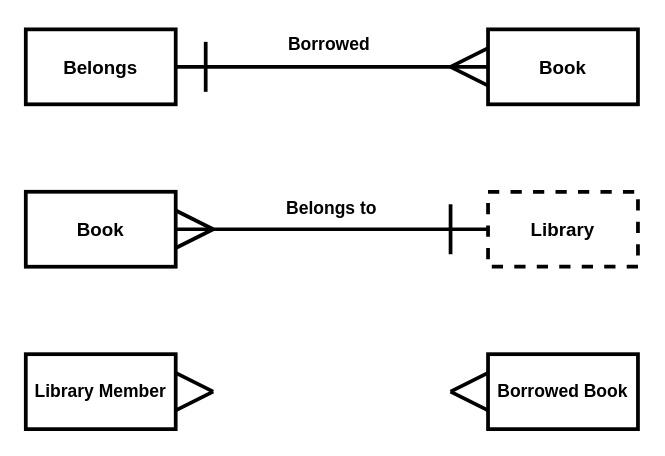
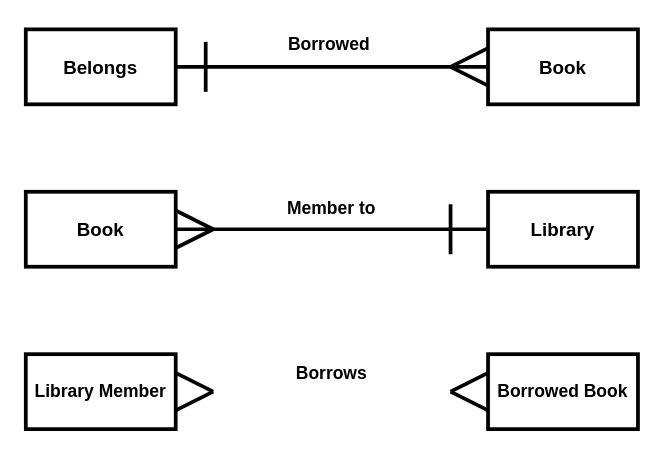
  <mxCell id="0" />
  <mxCell id="1" parent="0" />
  <mxCell id="2" value="&lt;b&gt;&lt;font style=&quot;font-size: 15px;&quot;&gt;Belongs&lt;/font&gt;&lt;/b&gt;" style="rounded=0;whiteSpace=wrap;html=1;strokeWidth=3;" vertex="1" parent="1"><mxGeometry x="20" y="23" width="120" height="60" as="geometry" /></mxCell>
  <mxCell id="3" value="" style="endArrow=none;html=1;rounded=0;strokeWidth=3;exitX=1;exitY=0.5;exitDx=0;exitDy=0;entryX=0;entryY=0.5;entryDx=0;entryDy=0;" edge="1" parent="1" source="2" target="4"><mxGeometry width="50" height="50" relative="1" as="geometry"><mxPoint x="240" y="193" as="sourcePoint" /><mxPoint x="360" y="53" as="targetPoint" /></mxGeometry></mxCell>
  <mxCell id="4" value="&lt;font style=&quot;font-size: 15px;&quot;&gt;&lt;b&gt;Book&lt;/b&gt;&lt;/font&gt;" style="rounded=0;whiteSpace=wrap;html=1;strokeWidth=3;" vertex="1" parent="1"><mxGeometry x="390" y="23" width="120" height="60" as="geometry" /></mxCell>
  <mxCell id="5" value="" style="endArrow=none;html=1;rounded=0;strokeWidth=3;" edge="1" parent="1"><mxGeometry width="50" height="50" relative="1" as="geometry"><mxPoint x="164" y="73" as="sourcePoint" /><mxPoint x="164" y="33" as="targetPoint" /></mxGeometry></mxCell>
  <mxCell id="6" value="" style="endArrow=none;html=1;rounded=0;strokeWidth=3;exitX=0;exitY=0.75;exitDx=0;exitDy=0;" edge="1" parent="1" source="4"><mxGeometry width="50" height="50" relative="1" as="geometry"><mxPoint x="370" y="103" as="sourcePoint" /><mxPoint x="360" y="53" as="targetPoint" /></mxGeometry></mxCell>
  <mxCell id="7" value="" style="endArrow=none;html=1;rounded=0;strokeWidth=3;exitX=0;exitY=0.75;exitDx=0;exitDy=0;" edge="1" parent="1"><mxGeometry width="50" height="50" relative="1" as="geometry"><mxPoint x="390" y="38" as="sourcePoint" /><mxPoint x="360" y="53" as="targetPoint" /></mxGeometry></mxCell>
  <mxCell id="8" value="&lt;b&gt;&lt;font style=&quot;font-size: 15px;&quot;&gt;Book&lt;/font&gt;&lt;/b&gt;" style="rounded=0;whiteSpace=wrap;html=1;strokeWidth=3;" vertex="1" parent="1"><mxGeometry x="20" y="153" width="120" height="60" as="geometry" /></mxCell>
  <mxCell id="9" value="" style="endArrow=none;html=1;rounded=0;strokeWidth=3;exitX=1;exitY=0.5;exitDx=0;exitDy=0;entryX=0;entryY=0.5;entryDx=0;entryDy=0;" edge="1" parent="1" source="8" target="10"><mxGeometry width="50" height="50" relative="1" as="geometry"><mxPoint x="240" y="323" as="sourcePoint" /><mxPoint x="360" y="183" as="targetPoint" /></mxGeometry></mxCell>
- <mxCell id="10" value="&lt;font style=&quot;font-size: 15px;&quot;&gt;&lt;b&gt;Library&lt;/b&gt;&lt;/font&gt;" style="rounded=0;whiteSpace=wrap;html=1;strokeWidth=3;dashed=1;" vertex="1" parent="1"><mxGeometry x="390" y="153" width="120" height="60" as="geometry" /></mxCell>
+ <mxCell id="10" value="&lt;font style=&quot;font-size: 15px;&quot;&gt;&lt;b&gt;Library&lt;/b&gt;&lt;/font&gt;" style="rounded=0;whiteSpace=wrap;html=1;strokeWidth=3;" vertex="1" parent="1"><mxGeometry x="390" y="153" width="120" height="60" as="geometry" /></mxCell>
  <mxCell id="11" value="" style="endArrow=none;html=1;rounded=0;strokeWidth=3;" edge="1" parent="1"><mxGeometry width="50" height="50" relative="1" as="geometry"><mxPoint x="360" y="203" as="sourcePoint" /><mxPoint x="360" y="163" as="targetPoint" /></mxGeometry></mxCell>
  <mxCell id="12" value="" style="endArrow=none;html=1;rounded=0;strokeWidth=3;" edge="1" parent="1"><mxGeometry width="50" height="50" relative="1" as="geometry"><mxPoint x="170" y="183" as="sourcePoint" /><mxPoint x="140" y="198" as="targetPoint" /></mxGeometry></mxCell>
  <mxCell id="13" value="" style="endArrow=none;html=1;rounded=0;strokeWidth=3;" edge="1" parent="1"><mxGeometry width="50" height="50" relative="1" as="geometry"><mxPoint x="170" y="183" as="sourcePoint" /><mxPoint x="140" y="168" as="targetPoint" /></mxGeometry></mxCell>
  <mxCell id="14" value="&lt;b&gt;&lt;font style=&quot;font-size: 14px;&quot;&gt;Library Member&lt;/font&gt;&lt;/b&gt;" style="rounded=0;whiteSpace=wrap;html=1;strokeWidth=3;" vertex="1" parent="1"><mxGeometry x="20" y="283" width="120" height="60" as="geometry" /></mxCell>
  <mxCell id="15" value="&lt;b&gt;&lt;font style=&quot;font-size: 14px;&quot;&gt;Borrowed Book&lt;/font&gt;&lt;/b&gt;" style="rounded=0;whiteSpace=wrap;html=1;strokeWidth=3;" vertex="1" parent="1"><mxGeometry x="390" y="283" width="120" height="60" as="geometry" /></mxCell>
  <mxCell id="16" value="" style="endArrow=none;html=1;rounded=0;strokeWidth=3;" edge="1" parent="1"><mxGeometry width="50" height="50" relative="1" as="geometry"><mxPoint x="170" y="313" as="sourcePoint" /><mxPoint x="140" y="328" as="targetPoint" /></mxGeometry></mxCell>
  <mxCell id="17" value="" style="endArrow=none;html=1;rounded=0;strokeWidth=3;" edge="1" parent="1"><mxGeometry width="50" height="50" relative="1" as="geometry"><mxPoint x="170" y="313" as="sourcePoint" /><mxPoint x="140" y="298" as="targetPoint" /></mxGeometry></mxCell>
  <mxCell id="18" value="" style="endArrow=none;html=1;rounded=0;strokeWidth=3;exitX=0;exitY=0.75;exitDx=0;exitDy=0;" edge="1" parent="1"><mxGeometry width="50" height="50" relative="1" as="geometry"><mxPoint x="390" y="328" as="sourcePoint" /><mxPoint x="360" y="313" as="targetPoint" /></mxGeometry></mxCell>
  <mxCell id="19" value="" style="endArrow=none;html=1;rounded=0;strokeWidth=3;exitX=0;exitY=0.75;exitDx=0;exitDy=0;" edge="1" parent="1"><mxGeometry width="50" height="50" relative="1" as="geometry"><mxPoint x="390" y="298" as="sourcePoint" /><mxPoint x="360" y="313" as="targetPoint" /></mxGeometry></mxCell>
  <mxCell id="20" value="Borrowed " style="text;whiteSpace=wrap;align=center;fontStyle=1;fontSize=14;" vertex="1" parent="1"><mxGeometry x="200" y="20" width="130" height="40" as="geometry" /></mxCell>
- <mxCell id="21" value="Belongs to" style="text;whiteSpace=wrap;align=center;fontStyle=1;fontSize=14;" vertex="1" parent="1"><mxGeometry x="200" y="151" width="130" height="40" as="geometry" /></mxCell>
+ <mxCell id="21" value="Member to" style="text;whiteSpace=wrap;align=center;fontStyle=1;fontSize=14;" vertex="1" parent="1"><mxGeometry x="200" y="151" width="130" height="40" as="geometry" /></mxCell>
+ <mxCell id="22" value="Borrows" style="text;whiteSpace=wrap;align=center;fontStyle=1;fontSize=14;" vertex="1" parent="1"><mxGeometry x="200" y="283" width="130" height="40" as="geometry" /></mxCell>
